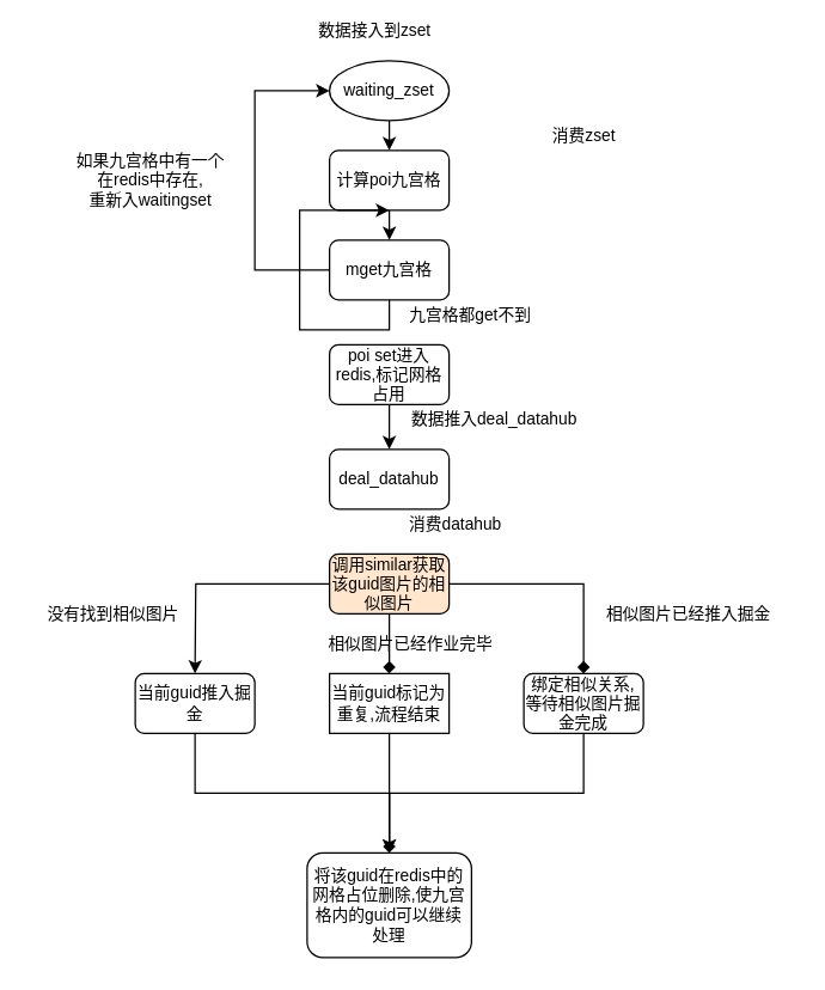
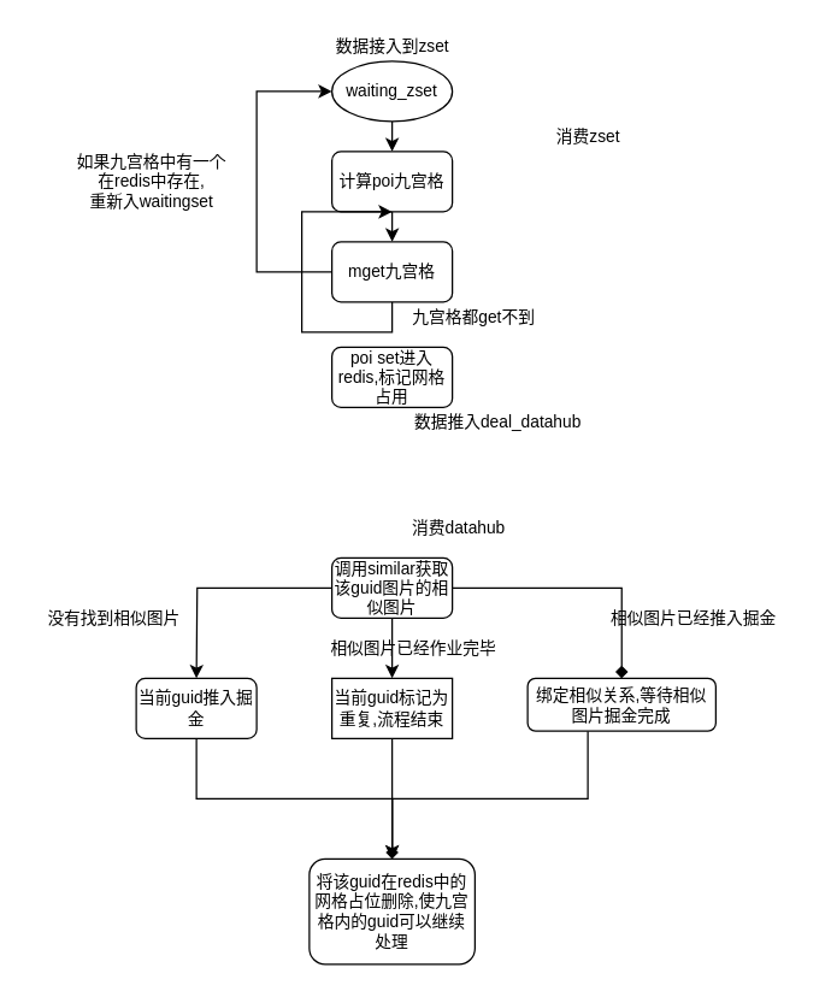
  <mxCell id="0" />
  <mxCell id="1" parent="0" />
  <mxCell id="2" style="edgeStyle=orthogonalEdgeStyle;rounded=0;orthogonalLoop=1;jettySize=auto;html=1;exitX=0.5;exitY=1;exitDx=0;exitDy=0;entryX=0.5;entryY=0;entryDx=0;entryDy=0;fontSize=11;" edge="1" parent="1" source="3" target="6"><mxGeometry relative="1" as="geometry" /></mxCell>
  <mxCell id="3" value="waiting_zset" style="ellipse;whiteSpace=wrap;html=1;fontSize=11;" vertex="1" parent="1"><mxGeometry x="220" y="40" width="80" height="40" as="geometry" /></mxCell>
- <mxCell id="4" value="数据接入到zset" style="text;html=1;resizable=0;autosize=1;align=center;verticalAlign=middle;points=[];fillColor=none;strokeColor=none;rounded=0;fontSize=11;" vertex="1" parent="1"><mxGeometry x="200" y="10" width="100" height="20" as="geometry" /></mxCell>
+ <mxCell id="4" value="数据接入到zset" style="text;html=1;resizable=0;autosize=1;align=center;verticalAlign=middle;points=[];fillColor=none;strokeColor=none;rounded=0;fontSize=11;" vertex="1" parent="1"><mxGeometry x="210" y="20" width="100" height="20" as="geometry" /></mxCell>
  <mxCell id="5" style="edgeStyle=orthogonalEdgeStyle;rounded=0;orthogonalLoop=1;jettySize=auto;html=1;exitX=0.5;exitY=1;exitDx=0;exitDy=0;fontSize=11;" edge="1" parent="1" source="6"><mxGeometry relative="1" as="geometry"><mxPoint x="260.034" y="160" as="targetPoint" /></mxGeometry></mxCell>
  <mxCell id="6" value="计算poi九宫格" style="rounded=1;whiteSpace=wrap;html=1;fontSize=11;" vertex="1" parent="1"><mxGeometry x="220" y="100" width="80" height="40" as="geometry" /></mxCell>
  <mxCell id="7" value="消费zset" style="text;html=1;resizable=0;autosize=1;align=center;verticalAlign=middle;points=[];fillColor=none;strokeColor=none;rounded=0;fontSize=11;" vertex="1" parent="1"><mxGeometry x="360" y="80" width="60" height="20" as="geometry" /></mxCell>
  <mxCell id="8" style="edgeStyle=orthogonalEdgeStyle;rounded=0;orthogonalLoop=1;jettySize=auto;html=1;exitX=0;exitY=0.5;exitDx=0;exitDy=0;entryX=0;entryY=0.5;entryDx=0;entryDy=0;fontSize=11;" edge="1" parent="1" source="10" target="3"><mxGeometry relative="1" as="geometry"><Array as="points"><mxPoint x="170" y="180" /><mxPoint x="170" y="60" /></Array></mxGeometry></mxCell>
  <mxCell id="9" style="edgeStyle=orthogonalEdgeStyle;rounded=0;orthogonalLoop=1;jettySize=auto;html=1;exitX=0.5;exitY=1;exitDx=0;exitDy=0;fontSize=11;" edge="1" parent="1" source="10" target="6"><mxGeometry relative="1" as="geometry" /></mxCell>
  <mxCell id="10" value="mget九宫格" style="rounded=1;whiteSpace=wrap;html=1;fontSize=11;" vertex="1" parent="1"><mxGeometry x="220" y="160" width="80" height="40" as="geometry" /></mxCell>
  <mxCell id="11" value="如果九宫格中有一个&lt;br&gt;在redis中存在,&lt;br&gt;重新入waitingset" style="text;html=1;resizable=0;autosize=1;align=center;verticalAlign=middle;points=[];fillColor=none;strokeColor=none;rounded=0;fontSize=11;" vertex="1" parent="1"><mxGeometry x="40" y="100" width="120" height="40" as="geometry" /></mxCell>
- <mxCell id="12" style="edgeStyle=orthogonalEdgeStyle;rounded=0;orthogonalLoop=1;jettySize=auto;html=1;exitX=0.5;exitY=1;exitDx=0;exitDy=0;entryX=0.5;entryY=0;entryDx=0;entryDy=0;fontSize=11;" edge="1" parent="1" source="13" target="14"><mxGeometry relative="1" as="geometry" /></mxCell>
  <mxCell id="13" value="poi set进入redis,标记网格占用" style="rounded=1;whiteSpace=wrap;html=1;fontSize=11;" vertex="1" parent="1"><mxGeometry x="220" y="230" width="80" height="40" as="geometry" /></mxCell>
- <mxCell id="14" value="deal_datahub" style="rounded=1;whiteSpace=wrap;html=1;fontSize=11;" vertex="1" parent="1"><mxGeometry x="220" y="300" width="80" height="40" as="geometry" /></mxCell>
  <mxCell id="15" value="九宫格都get不到" style="text;html=1;resizable=0;autosize=1;align=center;verticalAlign=middle;points=[];fillColor=none;strokeColor=none;rounded=0;fontSize=11;" vertex="1" parent="1"><mxGeometry x="264" y="200" width="100" height="20" as="geometry" /></mxCell>
  <mxCell id="16" value="数据推入deal_datahub" style="text;html=1;resizable=0;autosize=1;align=center;verticalAlign=middle;points=[];fillColor=none;strokeColor=none;rounded=0;fontSize=11;" vertex="1" parent="1"><mxGeometry x="260" y="270" width="140" height="20" as="geometry" /></mxCell>
  <mxCell id="17" style="edgeStyle=orthogonalEdgeStyle;rounded=0;orthogonalLoop=1;jettySize=auto;html=1;exitX=0;exitY=0.5;exitDx=0;exitDy=0;fontSize=11;" edge="1" parent="1" source="20"><mxGeometry relative="1" as="geometry"><mxPoint x="130" y="450" as="targetPoint" /></mxGeometry></mxCell>
- <mxCell id="18" style="edgeStyle=orthogonalEdgeStyle;rounded=0;orthogonalLoop=1;jettySize=auto;html=1;exitX=0.5;exitY=1;exitDx=0;exitDy=0;entryX=0.5;entryY=0;entryDx=0;entryDy=0;fontSize=11;endArrow=diamond;" edge="1" parent="1" source="20" target="23"><mxGeometry relative="1" as="geometry" /></mxCell>
+ <mxCell id="18" style="edgeStyle=orthogonalEdgeStyle;rounded=0;orthogonalLoop=1;jettySize=auto;html=1;exitX=0.5;exitY=1;exitDx=0;exitDy=0;entryX=0.5;entryY=0;entryDx=0;entryDy=0;fontSize=11;" edge="1" parent="1" source="20" target="23"><mxGeometry relative="1" as="geometry" /></mxCell>
  <mxCell id="19" style="edgeStyle=orthogonalEdgeStyle;rounded=0;orthogonalLoop=1;jettySize=auto;html=1;exitX=1;exitY=0.5;exitDx=0;exitDy=0;entryX=0.5;entryY=0;entryDx=0;entryDy=0;fontSize=11;endArrow=diamond;" edge="1" parent="1" source="20" target="27"><mxGeometry relative="1" as="geometry" /></mxCell>
- <mxCell id="20" value="调用similar获取该guid图片的相似图片" style="rounded=1;whiteSpace=wrap;html=1;fontSize=11;fillColor=#ffe6cc;" vertex="1" parent="1"><mxGeometry x="220" y="370" width="80" height="40" as="geometry" /></mxCell>
+ <mxCell id="20" value="调用similar获取该guid图片的相似图片" style="rounded=1;whiteSpace=wrap;html=1;fontSize=11;" vertex="1" parent="1"><mxGeometry x="220" y="370" width="80" height="40" as="geometry" /></mxCell>
  <mxCell id="21" value="消费datahub" style="text;html=1;resizable=0;autosize=1;align=center;verticalAlign=middle;points=[];fillColor=none;strokeColor=none;rounded=0;fontSize=11;" vertex="1" parent="1"><mxGeometry x="264" y="340" width="80" height="20" as="geometry" /></mxCell>
  <mxCell id="22" style="edgeStyle=orthogonalEdgeStyle;rounded=0;orthogonalLoop=1;jettySize=auto;html=1;exitX=0.5;exitY=1;exitDx=0;exitDy=0;entryX=0.5;entryY=0;entryDx=0;entryDy=0;fontSize=11;endArrow=diamond;" edge="1" parent="1" source="23" target="31"><mxGeometry relative="1" as="geometry" /></mxCell>
  <mxCell id="23" value="当前guid标记为重复,流程结束" style="whiteSpace=wrap;html=1;fontSize=11;rounded=0;" vertex="1" parent="1"><mxGeometry x="220" y="450" width="80" height="40" as="geometry" /></mxCell>
  <mxCell id="24" style="edgeStyle=orthogonalEdgeStyle;rounded=0;orthogonalLoop=1;jettySize=auto;html=1;exitX=0.5;exitY=1;exitDx=0;exitDy=0;entryX=0.5;entryY=0;entryDx=0;entryDy=0;fontSize=11;" edge="1" parent="1" source="25" target="31"><mxGeometry relative="1" as="geometry" /></mxCell>
  <mxCell id="25" value="当前guid推入掘金" style="rounded=1;whiteSpace=wrap;html=1;fontSize=11;" vertex="1" parent="1"><mxGeometry x="90" y="450" width="80" height="40" as="geometry" /></mxCell>
  <mxCell id="26" style="edgeStyle=orthogonalEdgeStyle;rounded=0;orthogonalLoop=1;jettySize=auto;html=1;fontSize=11;" edge="1" parent="1" source="27"><mxGeometry relative="1" as="geometry"><mxPoint x="260" y="570" as="targetPoint" /><Array as="points"><mxPoint x="390" y="530" /><mxPoint x="260" y="530" /></Array></mxGeometry></mxCell>
- <mxCell id="27" value="绑定相似关系,等待相似图片掘金完成" style="rounded=1;whiteSpace=wrap;html=1;fontSize=11;" vertex="1" parent="1"><mxGeometry x="350" y="450" width="80" height="40" as="geometry" /></mxCell>
+ <mxCell id="27" value="绑定相似关系,等待相似图片掘金完成" style="rounded=1;whiteSpace=wrap;html=1;fontSize=11;" vertex="1" parent="1"><mxGeometry x="350" y="450" width="125" height="35" as="geometry" /></mxCell>
  <mxCell id="28" value="没有找到相似图片" style="text;html=1;resizable=0;autosize=1;align=center;verticalAlign=middle;points=[];fillColor=none;strokeColor=none;rounded=0;fontSize=11;" vertex="1" parent="1"><mxGeometry x="20" y="400" width="110" height="20" as="geometry" /></mxCell>
  <mxCell id="29" value="相似图片已经作业完毕" style="text;html=1;resizable=0;autosize=1;align=center;verticalAlign=middle;points=[];fillColor=none;strokeColor=none;rounded=0;fontSize=11;" vertex="1" parent="1"><mxGeometry x="204" y="420" width="140" height="20" as="geometry" /></mxCell>
  <mxCell id="30" value="相似图片已经推入掘金" style="text;html=1;resizable=0;autosize=1;align=center;verticalAlign=middle;points=[];fillColor=none;strokeColor=none;rounded=0;fontSize=11;" vertex="1" parent="1"><mxGeometry x="390" y="400" width="140" height="20" as="geometry" /></mxCell>
  <mxCell id="31" value="将该guid在redis中的网格占位删除,使九宫格内的guid可以继续处理" style="rounded=1;whiteSpace=wrap;html=1;fontSize=11;" vertex="1" parent="1"><mxGeometry x="205" y="570" width="110" height="70" as="geometry" /></mxCell>
